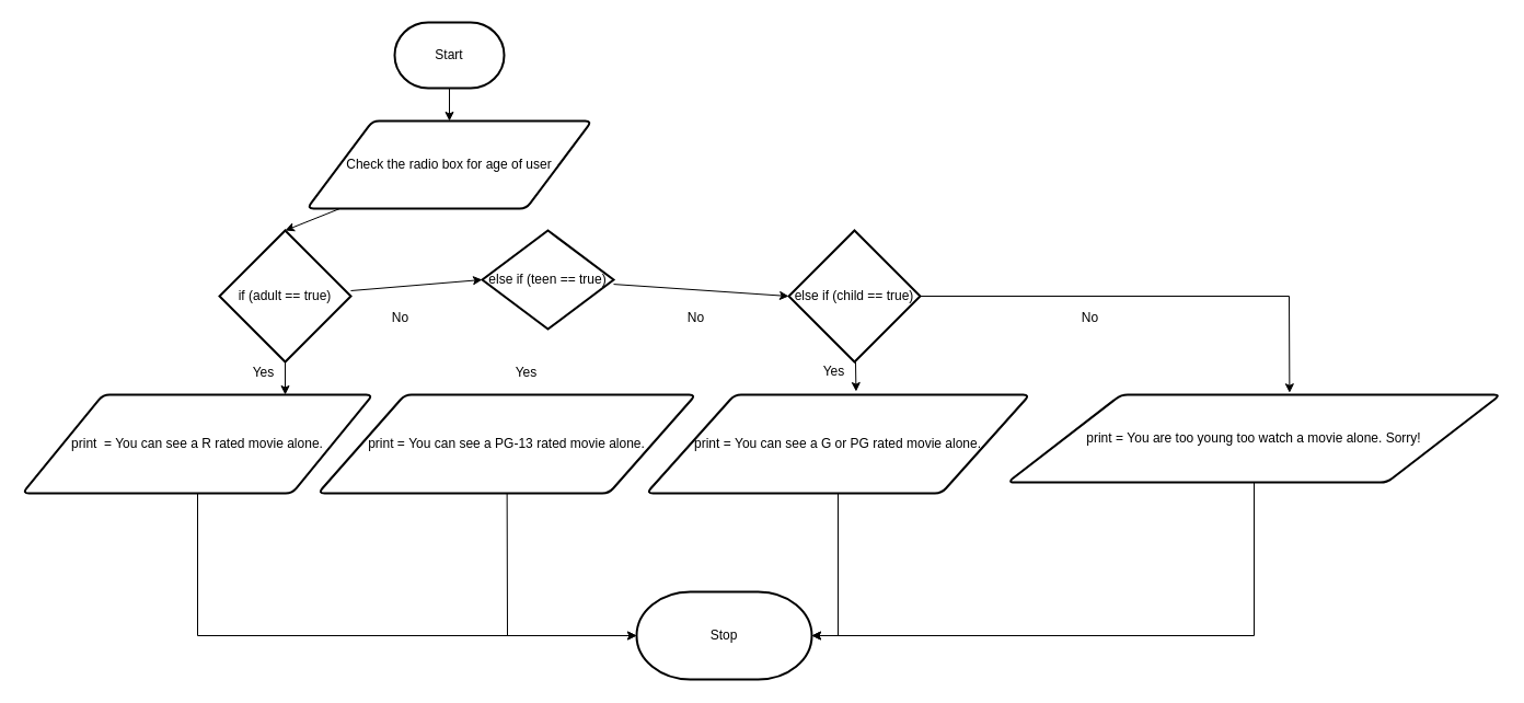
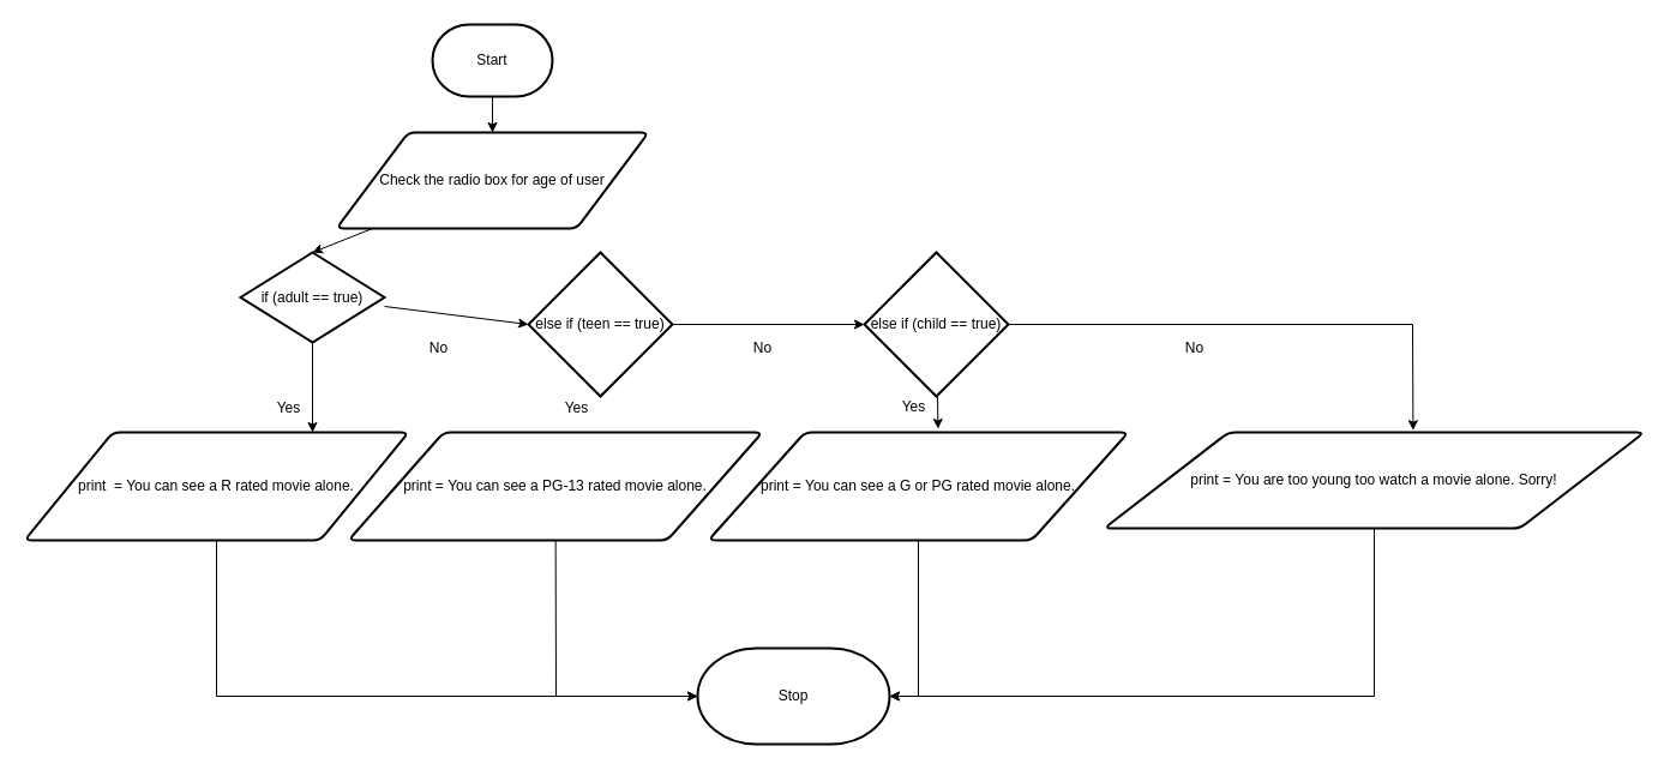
  <mxCell id="0" />
  <mxCell id="1" parent="0" />
  <mxCell id="2" style="edgeStyle=none;html=1;" parent="1" source="3" target="5" edge="1"><mxGeometry relative="1" as="geometry" /></mxCell>
  <mxCell id="3" value="Start" style="strokeWidth=2;html=1;shape=mxgraph.flowchart.terminator;whiteSpace=wrap;" parent="1" vertex="1"><mxGeometry x="360" y="20" width="100" height="60" as="geometry" /></mxCell>
  <mxCell id="4" style="edgeStyle=none;html=1;entryX=0.5;entryY=0;entryDx=0;entryDy=0;entryPerimeter=0;" parent="1" source="5" target="8" edge="1"><mxGeometry relative="1" as="geometry" /></mxCell>
  <mxCell id="5" value="Check the radio box for age of user" style="shape=parallelogram;html=1;strokeWidth=2;perimeter=parallelogramPerimeter;whiteSpace=wrap;rounded=1;arcSize=12;size=0.23;" parent="1" vertex="1"><mxGeometry x="280" y="110" width="260" height="80" as="geometry" /></mxCell>
  <mxCell id="6" style="edgeStyle=none;html=1;entryX=0;entryY=0.5;entryDx=0;entryDy=0;entryPerimeter=0;" parent="1" source="8" target="12" edge="1"><mxGeometry relative="1" as="geometry" /></mxCell>
  <mxCell id="7" style="edgeStyle=none;html=1;entryX=0.75;entryY=0;entryDx=0;entryDy=0;" parent="1" source="8" target="10" edge="1"><mxGeometry relative="1" as="geometry" /></mxCell>
- <mxCell id="8" value="if (adult == true)" style="strokeWidth=2;html=1;shape=mxgraph.flowchart.decision;whiteSpace=wrap;" parent="1" vertex="1"><mxGeometry x="200" y="210" width="120" height="120" as="geometry" /></mxCell>
+ <mxCell id="8" value="if (adult == true)" style="strokeWidth=2;html=1;shape=mxgraph.flowchart.decision;whiteSpace=wrap;" parent="1" vertex="1"><mxGeometry x="200" y="210" width="120" height="75" as="geometry" /></mxCell>
  <mxCell id="9" style="edgeStyle=none;html=1;entryX=0;entryY=0.5;entryDx=0;entryDy=0;entryPerimeter=0;rounded=0;" parent="1" source="10" target="28" edge="1"><mxGeometry relative="1" as="geometry"><Array as="points"><mxPoint x="180" y="580" /></Array></mxGeometry></mxCell>
  <mxCell id="10" value="print&amp;nbsp; = You can see a R rated movie alone." style="shape=parallelogram;html=1;strokeWidth=2;perimeter=parallelogramPerimeter;whiteSpace=wrap;rounded=1;arcSize=12;size=0.23;" parent="1" vertex="1"><mxGeometry x="20" y="360" width="320" height="90" as="geometry" /></mxCell>
  <mxCell id="11" style="edgeStyle=none;html=1;entryX=0;entryY=0.5;entryDx=0;entryDy=0;entryPerimeter=0;" parent="1" source="12" target="17" edge="1"><mxGeometry relative="1" as="geometry" /></mxCell>
- <mxCell id="12" value="else if (teen == true)" style="strokeWidth=2;html=1;shape=mxgraph.flowchart.decision;whiteSpace=wrap;" parent="1" vertex="1"><mxGeometry x="440" y="210" width="120" height="90" as="geometry" /></mxCell>
+ <mxCell id="12" value="else if (teen == true)" style="strokeWidth=2;html=1;shape=mxgraph.flowchart.decision;whiteSpace=wrap;" parent="1" vertex="1"><mxGeometry x="440" y="210" width="120" height="120" as="geometry" /></mxCell>
  <mxCell id="13" style="edgeStyle=none;rounded=0;html=1;entryX=0;entryY=0.5;entryDx=0;entryDy=0;entryPerimeter=0;" parent="1" source="14" target="28" edge="1"><mxGeometry relative="1" as="geometry"><Array as="points"><mxPoint x="463" y="580" /></Array></mxGeometry></mxCell>
  <mxCell id="14" value="print =&amp;nbsp;You can see a PG-13 rated movie alone." style="shape=parallelogram;html=1;strokeWidth=2;perimeter=parallelogramPerimeter;whiteSpace=wrap;rounded=1;arcSize=12;size=0.23;" parent="1" vertex="1"><mxGeometry x="290" y="360" width="345" height="90" as="geometry" /></mxCell>
  <mxCell id="15" style="edgeStyle=none;html=1;entryX=0.547;entryY=-0.033;entryDx=0;entryDy=0;entryPerimeter=0;" parent="1" source="17" target="19" edge="1"><mxGeometry relative="1" as="geometry" /></mxCell>
  <mxCell id="16" style="edgeStyle=none;html=1;entryX=0.572;entryY=-0.022;entryDx=0;entryDy=0;entryPerimeter=0;rounded=0;" parent="1" source="17" target="21" edge="1"><mxGeometry relative="1" as="geometry"><mxPoint x="990" y="270" as="targetPoint" /><Array as="points"><mxPoint x="1177" y="270" /></Array></mxGeometry></mxCell>
  <mxCell id="17" value="else if (child == true)" style="strokeWidth=2;html=1;shape=mxgraph.flowchart.decision;whiteSpace=wrap;" parent="1" vertex="1"><mxGeometry x="720" y="210" width="120" height="120" as="geometry" /></mxCell>
  <mxCell id="18" style="edgeStyle=none;rounded=0;html=1;entryX=1;entryY=0.5;entryDx=0;entryDy=0;entryPerimeter=0;" parent="1" source="19" target="28" edge="1"><mxGeometry relative="1" as="geometry"><mxPoint x="765" y="580" as="targetPoint" /><Array as="points"><mxPoint x="765" y="580" /></Array></mxGeometry></mxCell>
  <mxCell id="19" value="print =&amp;nbsp;You can see a G or PG rated movie alone." style="shape=parallelogram;html=1;strokeWidth=2;perimeter=parallelogramPerimeter;whiteSpace=wrap;rounded=1;arcSize=12;size=0.23;" parent="1" vertex="1"><mxGeometry x="590" y="360" width="350" height="90" as="geometry" /></mxCell>
  <mxCell id="20" style="edgeStyle=none;rounded=0;html=1;entryX=1;entryY=0.5;entryDx=0;entryDy=0;entryPerimeter=0;" parent="1" source="21" target="28" edge="1"><mxGeometry relative="1" as="geometry"><Array as="points"><mxPoint x="1145" y="580" /></Array></mxGeometry></mxCell>
  <mxCell id="21" value="print =&amp;nbsp;You are too young too watch a movie alone. Sorry!" style="shape=parallelogram;html=1;strokeWidth=2;perimeter=parallelogramPerimeter;whiteSpace=wrap;rounded=1;arcSize=12;size=0.23;" parent="1" vertex="1"><mxGeometry x="920" y="360" width="450" height="80" as="geometry" /></mxCell>
  <mxCell id="22" value="Yes" style="text;html=1;resizable=0;autosize=1;align=center;verticalAlign=middle;points=[];fillColor=none;strokeColor=none;rounded=0;" parent="1" vertex="1"><mxGeometry x="741" y="329" width="40" height="20" as="geometry" /></mxCell>
  <mxCell id="23" value="Yes" style="text;html=1;resizable=0;autosize=1;align=center;verticalAlign=middle;points=[];fillColor=none;strokeColor=none;rounded=0;" parent="1" vertex="1"><mxGeometry x="220" y="330" width="40" height="20" as="geometry" /></mxCell>
  <mxCell id="24" value="Yes" style="text;html=1;resizable=0;autosize=1;align=center;verticalAlign=middle;points=[];fillColor=none;strokeColor=none;rounded=0;" parent="1" vertex="1"><mxGeometry x="460" y="330" width="40" height="20" as="geometry" /></mxCell>
  <mxCell id="25" value="No" style="text;html=1;resizable=0;autosize=1;align=center;verticalAlign=middle;points=[];fillColor=none;strokeColor=none;rounded=0;" parent="1" vertex="1"><mxGeometry x="980" y="280" width="30" height="20" as="geometry" /></mxCell>
  <mxCell id="26" value="No" style="text;html=1;resizable=0;autosize=1;align=center;verticalAlign=middle;points=[];fillColor=none;strokeColor=none;rounded=0;" parent="1" vertex="1"><mxGeometry x="620" y="280" width="30" height="20" as="geometry" /></mxCell>
  <mxCell id="27" value="No" style="text;html=1;resizable=0;autosize=1;align=center;verticalAlign=middle;points=[];fillColor=none;strokeColor=none;rounded=0;" parent="1" vertex="1"><mxGeometry x="350" y="280" width="30" height="20" as="geometry" /></mxCell>
  <mxCell id="28" value="Stop" style="strokeWidth=2;html=1;shape=mxgraph.flowchart.terminator;whiteSpace=wrap;" parent="1" vertex="1"><mxGeometry x="581" y="540" width="160" height="80" as="geometry" /></mxCell>
